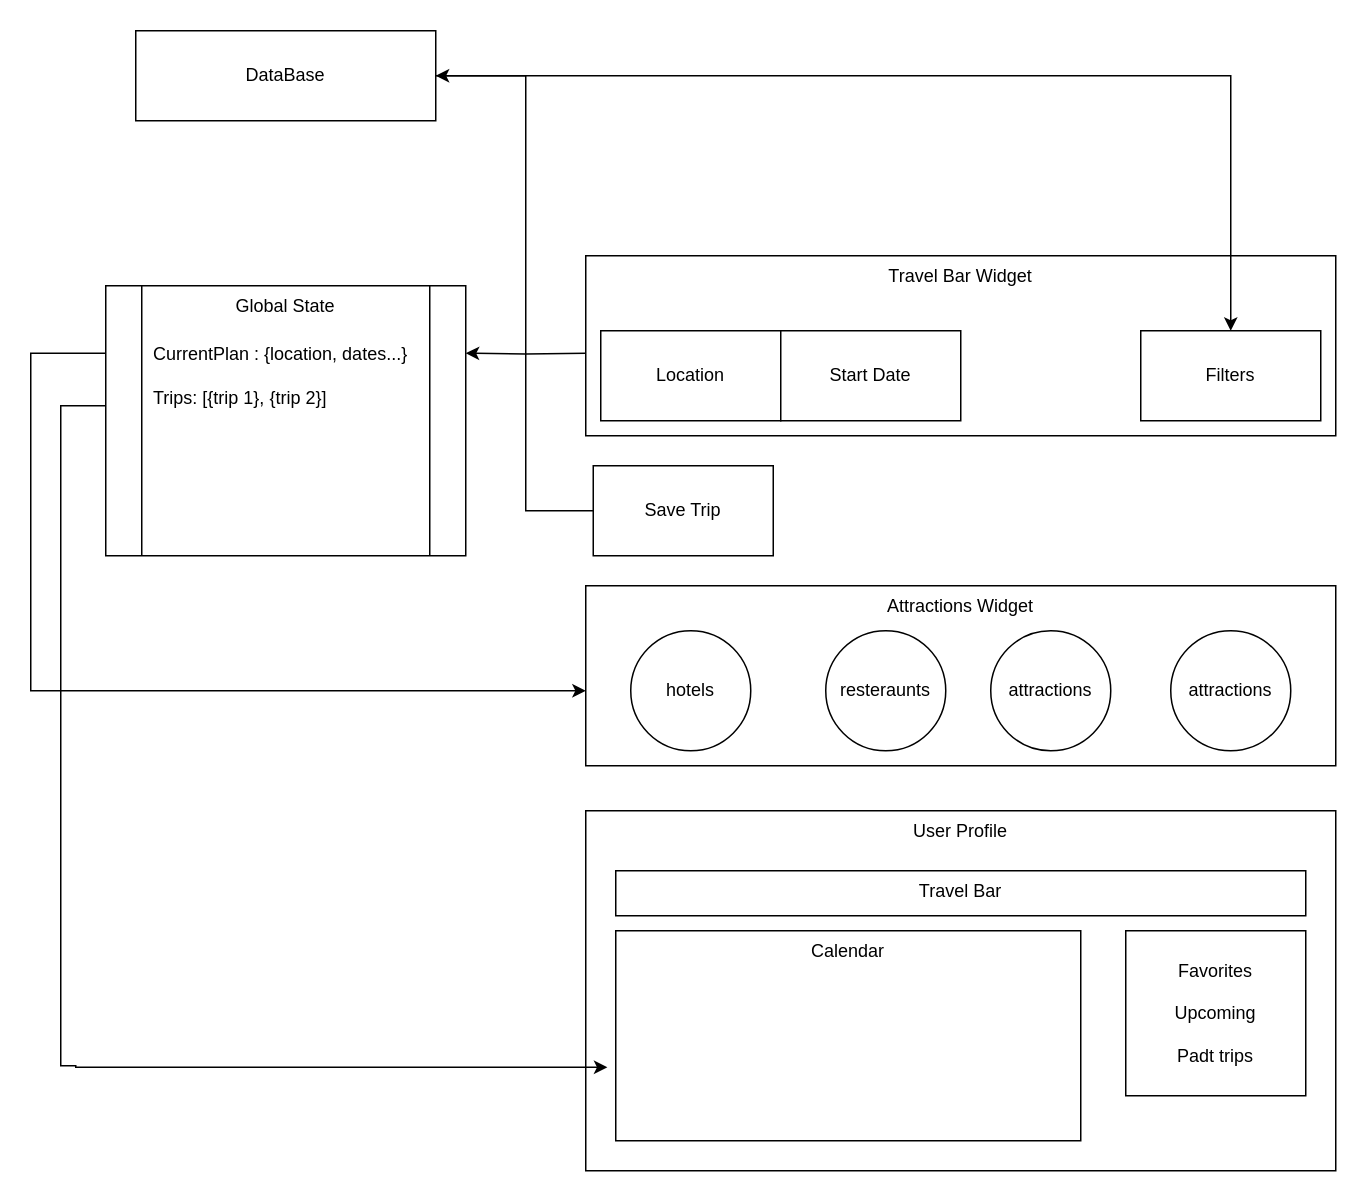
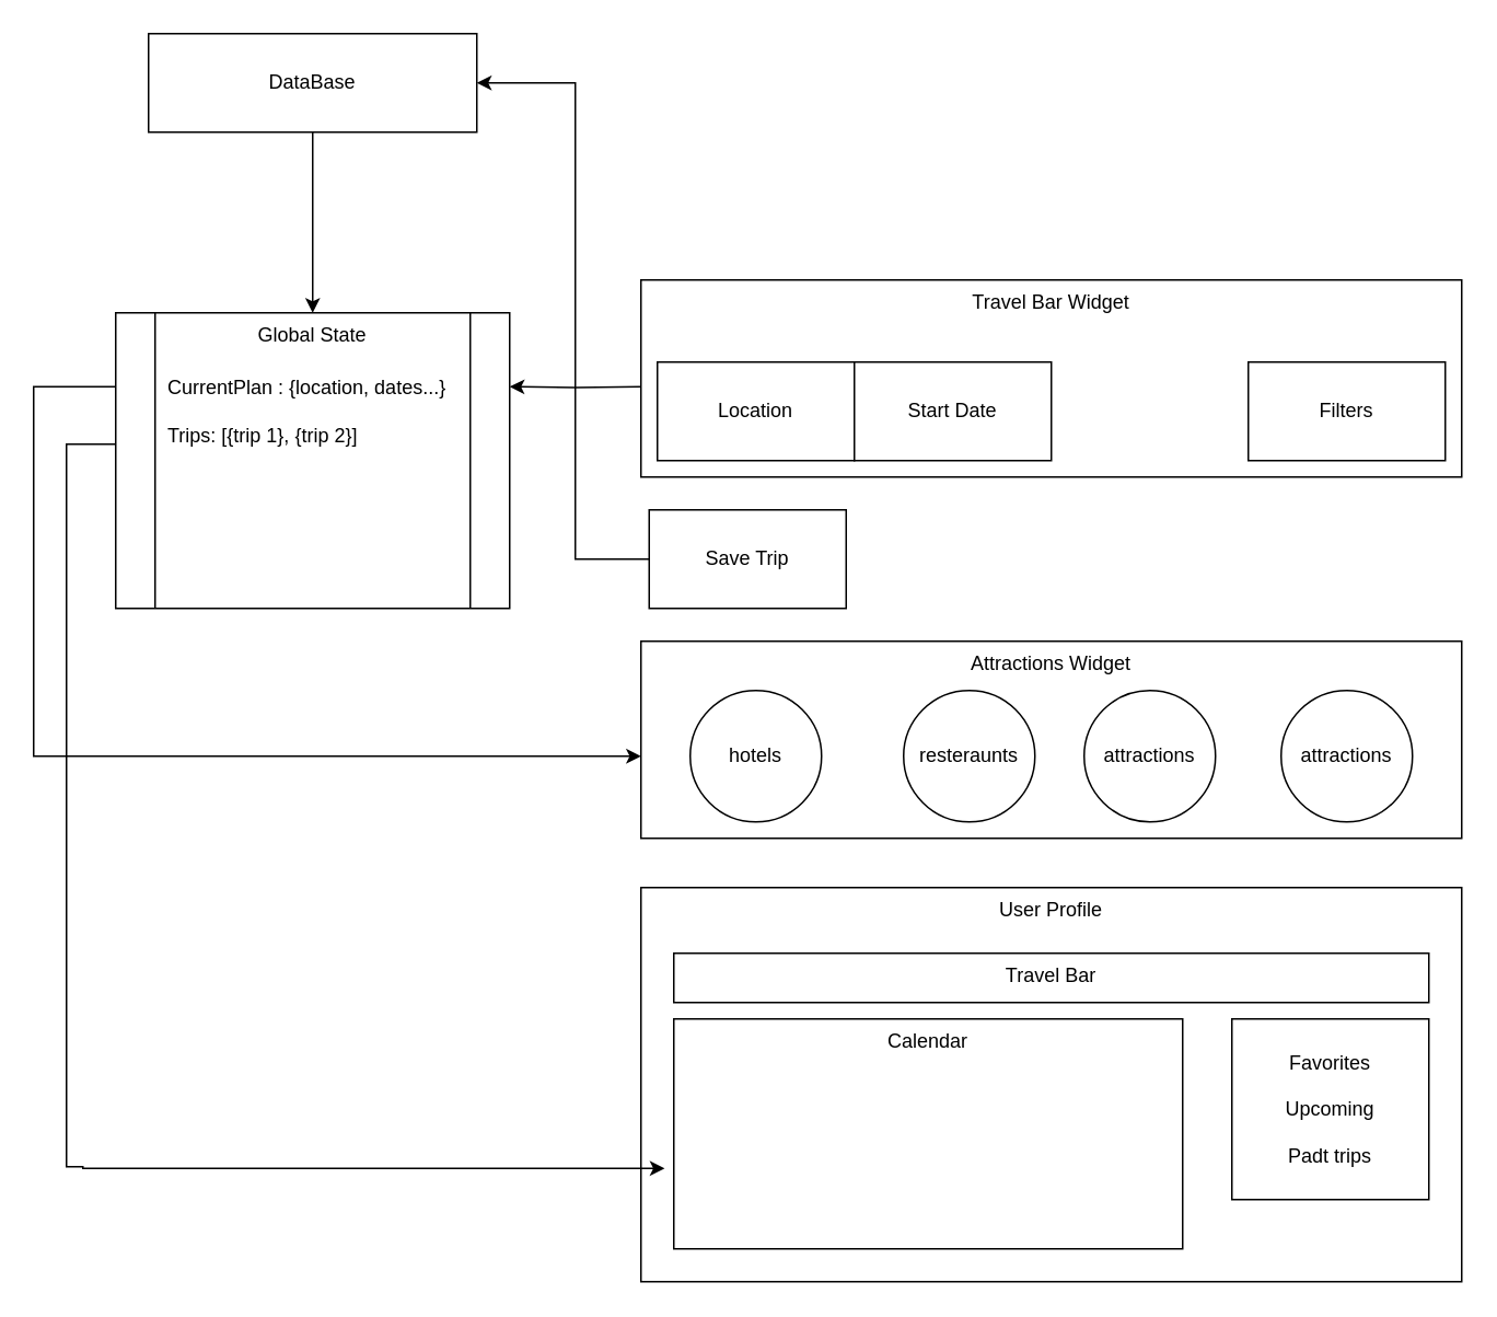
  <mxCell id="0" />
  <mxCell id="1" parent="0" />
  <mxCell id="2" value="Global State" style="shape=process;whiteSpace=wrap;html=1;backgroundOutline=1;verticalAlign=top;" vertex="1" parent="1"><mxGeometry x="70" y="190" width="240" height="180" as="geometry" /></mxCell>
  <mxCell id="3" value="User Profile" style="whiteSpace=wrap;html=1;align=center;verticalAlign=top;" vertex="1" parent="1"><mxGeometry x="390" y="540" width="500" height="240" as="geometry" /></mxCell>
  <mxCell id="4" value="Attractions Widget" style="whiteSpace=wrap;html=1;horizontal=1;verticalAlign=top;" vertex="1" parent="1"><mxGeometry x="390" y="390" width="500" height="120" as="geometry" /></mxCell>
  <mxCell id="5" value="Travel Bar Widget" style="whiteSpace=wrap;html=1;horizontal=1;verticalAlign=top;" vertex="1" parent="1"><mxGeometry x="390" y="170" width="500" height="120" as="geometry" /></mxCell>
  <mxCell id="6" style="edgeStyle=orthogonalEdgeStyle;rounded=0;orthogonalLoop=1;jettySize=auto;html=1;entryX=1;entryY=0.25;entryDx=0;entryDy=0;" edge="1" parent="1" target="2"><mxGeometry relative="1" as="geometry"><mxPoint x="390" y="235" as="sourcePoint" /></mxGeometry></mxCell>
  <mxCell id="7" value="Location" style="whiteSpace=wrap;html=1;" parent="1" vertex="1"><mxGeometry x="400" y="220" width="120" height="60" as="geometry" /></mxCell>
  <mxCell id="8" value="Start Date" style="whiteSpace=wrap;html=1;" parent="1" vertex="1"><mxGeometry x="520" y="220" width="120" height="60" as="geometry" /></mxCell>
  <mxCell id="9" value="Filters" style="whiteSpace=wrap;html=1;" parent="1" vertex="1"><mxGeometry x="760" y="220" width="120" height="60" as="geometry" /></mxCell>
  <mxCell id="10" value="attractions" style="ellipse;whiteSpace=wrap;html=1;" parent="1" vertex="1"><mxGeometry x="660" y="420" width="80" height="80" as="geometry" /></mxCell>
  <mxCell id="11" value="hotels" style="ellipse;whiteSpace=wrap;html=1;" vertex="1" parent="1"><mxGeometry x="420" y="420" width="80" height="80" as="geometry" /></mxCell>
  <mxCell id="12" value="resteraunts" style="ellipse;whiteSpace=wrap;html=1;" vertex="1" parent="1"><mxGeometry x="550" y="420" width="80" height="80" as="geometry" /></mxCell>
  <mxCell id="13" value="attractions" style="ellipse;whiteSpace=wrap;html=1;" vertex="1" parent="1"><mxGeometry x="780" y="420" width="80" height="80" as="geometry" /></mxCell>
  <mxCell id="14" style="edgeStyle=orthogonalEdgeStyle;rounded=0;orthogonalLoop=1;jettySize=auto;html=1;entryX=-0.018;entryY=0.65;entryDx=0;entryDy=0;entryPerimeter=0;" edge="1" parent="1" target="19"><mxGeometry relative="1" as="geometry"><mxPoint x="50" y="700" as="targetPoint" /><mxPoint x="70" y="270" as="sourcePoint" /><Array as="points"><mxPoint x="40" y="270" /><mxPoint x="40" y="710" /><mxPoint x="50" y="710" /><mxPoint x="50" y="711" /></Array></mxGeometry></mxCell>
  <mxCell id="15" style="edgeStyle=orthogonalEdgeStyle;rounded=0;orthogonalLoop=1;jettySize=auto;html=1;exitX=0;exitY=0.25;exitDx=0;exitDy=0;" edge="1" parent="1" source="2"><mxGeometry relative="1" as="geometry"><mxPoint x="390" y="460" as="targetPoint" /><mxPoint x="30" y="240" as="sourcePoint" /><Array as="points"><mxPoint x="20" y="235" /><mxPoint x="20" y="460" /></Array></mxGeometry></mxCell>
  <mxCell id="16" value="CurrentPlan : {location, dates...}&lt;br&gt;&lt;br&gt;Trips: [{trip 1}, {trip 2}]" style="text;html=1;align=left;verticalAlign=middle;resizable=0;points=[];autosize=1;" vertex="1" parent="1"><mxGeometry x="100" y="225" width="180" height="50" as="geometry" /></mxCell>
  <mxCell id="17" style="edgeStyle=orthogonalEdgeStyle;rounded=0;orthogonalLoop=1;jettySize=auto;html=1;" edge="1" parent="1" source="18"><mxGeometry relative="1" as="geometry"><mxPoint x="290" y="50" as="targetPoint" /><Array as="points"><mxPoint x="350" y="340" /><mxPoint x="350" y="50" /><mxPoint x="290" y="50" /></Array></mxGeometry></mxCell>
  <mxCell id="18" value="Save Trip" style="whiteSpace=wrap;html=1;align=center;" vertex="1" parent="1"><mxGeometry x="395" y="310" width="120" height="60" as="geometry" /></mxCell>
  <mxCell id="19" value="Calendar" style="whiteSpace=wrap;html=1;align=center;verticalAlign=top;" vertex="1" parent="1"><mxGeometry x="410" y="620" width="310" height="140" as="geometry" /></mxCell>
  <mxCell id="20" value="Favorites&lt;br&gt;&lt;br&gt;Upcoming&lt;br&gt;&lt;br&gt;Padt trips" style="whiteSpace=wrap;html=1;align=center;" vertex="1" parent="1"><mxGeometry x="750" y="620" width="120" height="110" as="geometry" /></mxCell>
  <mxCell id="21" value="Travel Bar" style="whiteSpace=wrap;html=1;horizontal=1;verticalAlign=top;" vertex="1" parent="1"><mxGeometry x="410" y="580" width="460" height="30" as="geometry" /></mxCell>
- <mxCell id="22" style="edgeStyle=orthogonalEdgeStyle;rounded=0;orthogonalLoop=1;jettySize=auto;html=1;" edge="1" parent="1" source="23" target="9"><mxGeometry relative="1" as="geometry" /></mxCell>
+ <mxCell id="22" style="edgeStyle=orthogonalEdgeStyle;rounded=0;orthogonalLoop=1;jettySize=auto;html=1;entryX=0.5;entryY=0;entryDx=0;entryDy=0;" edge="1" parent="1" source="23" target="2"><mxGeometry relative="1" as="geometry" /></mxCell>
  <mxCell id="23" value="DataBase" style="whiteSpace=wrap;html=1;align=center;" vertex="1" parent="1"><mxGeometry y="20" width="200" height="60" as="geometry" x="90" /></mxCell>
